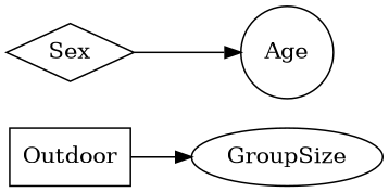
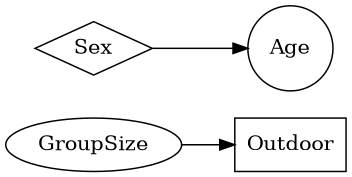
  digraph {
    rankdir=LR
    Outdoor [shape=box]
    GroupSize [shape=oval]
    Sex [shape=diamond]
    Age [shape=circle]
-   Outdoor -> GroupSize
+   GroupSize -> Outdoor
    Sex -> Age
  }
